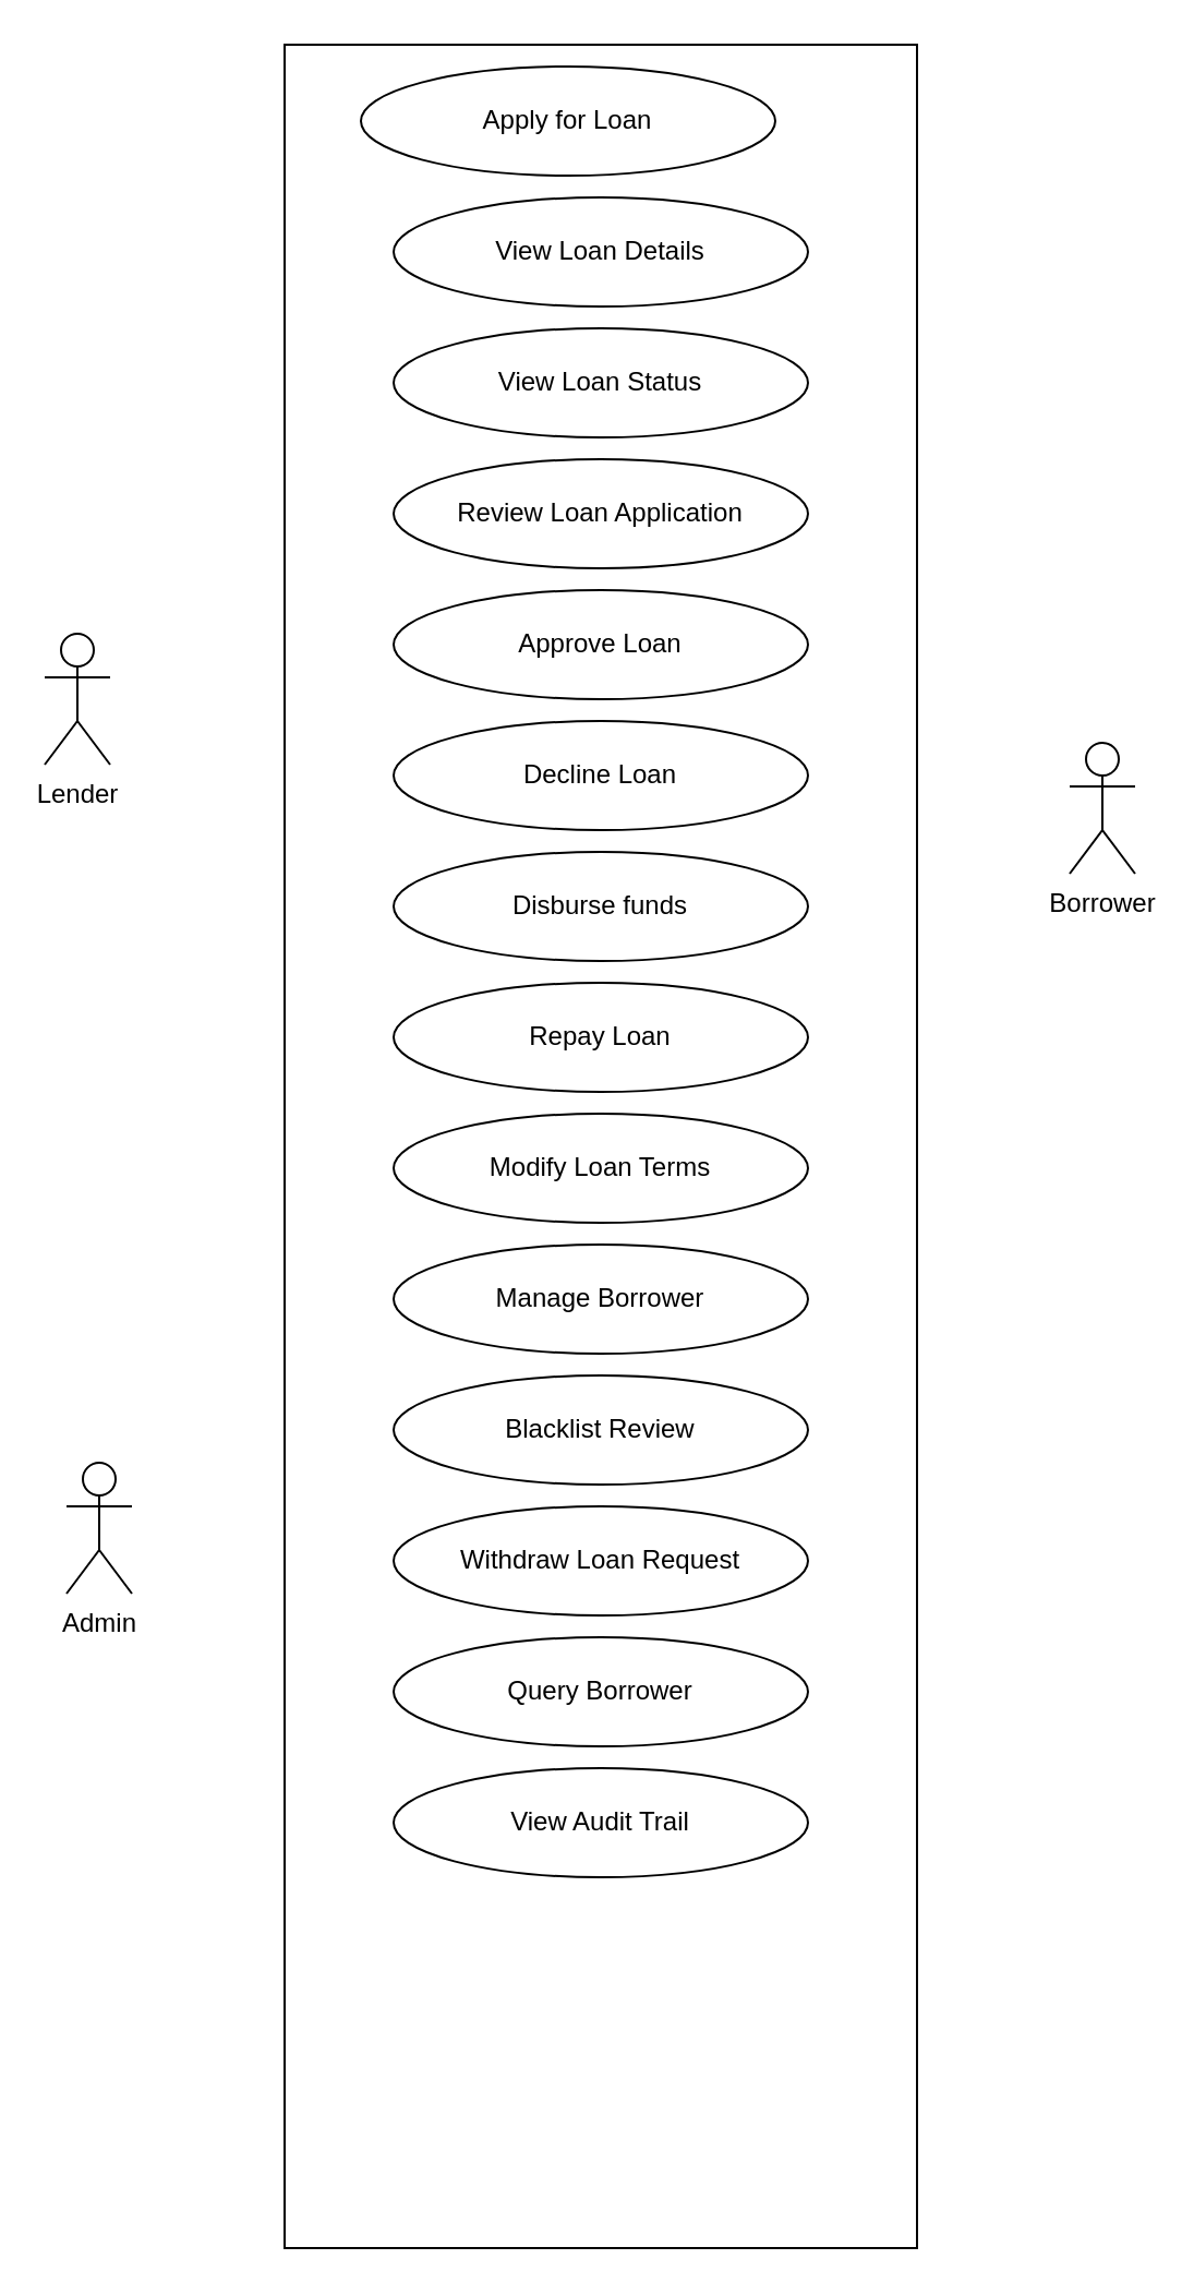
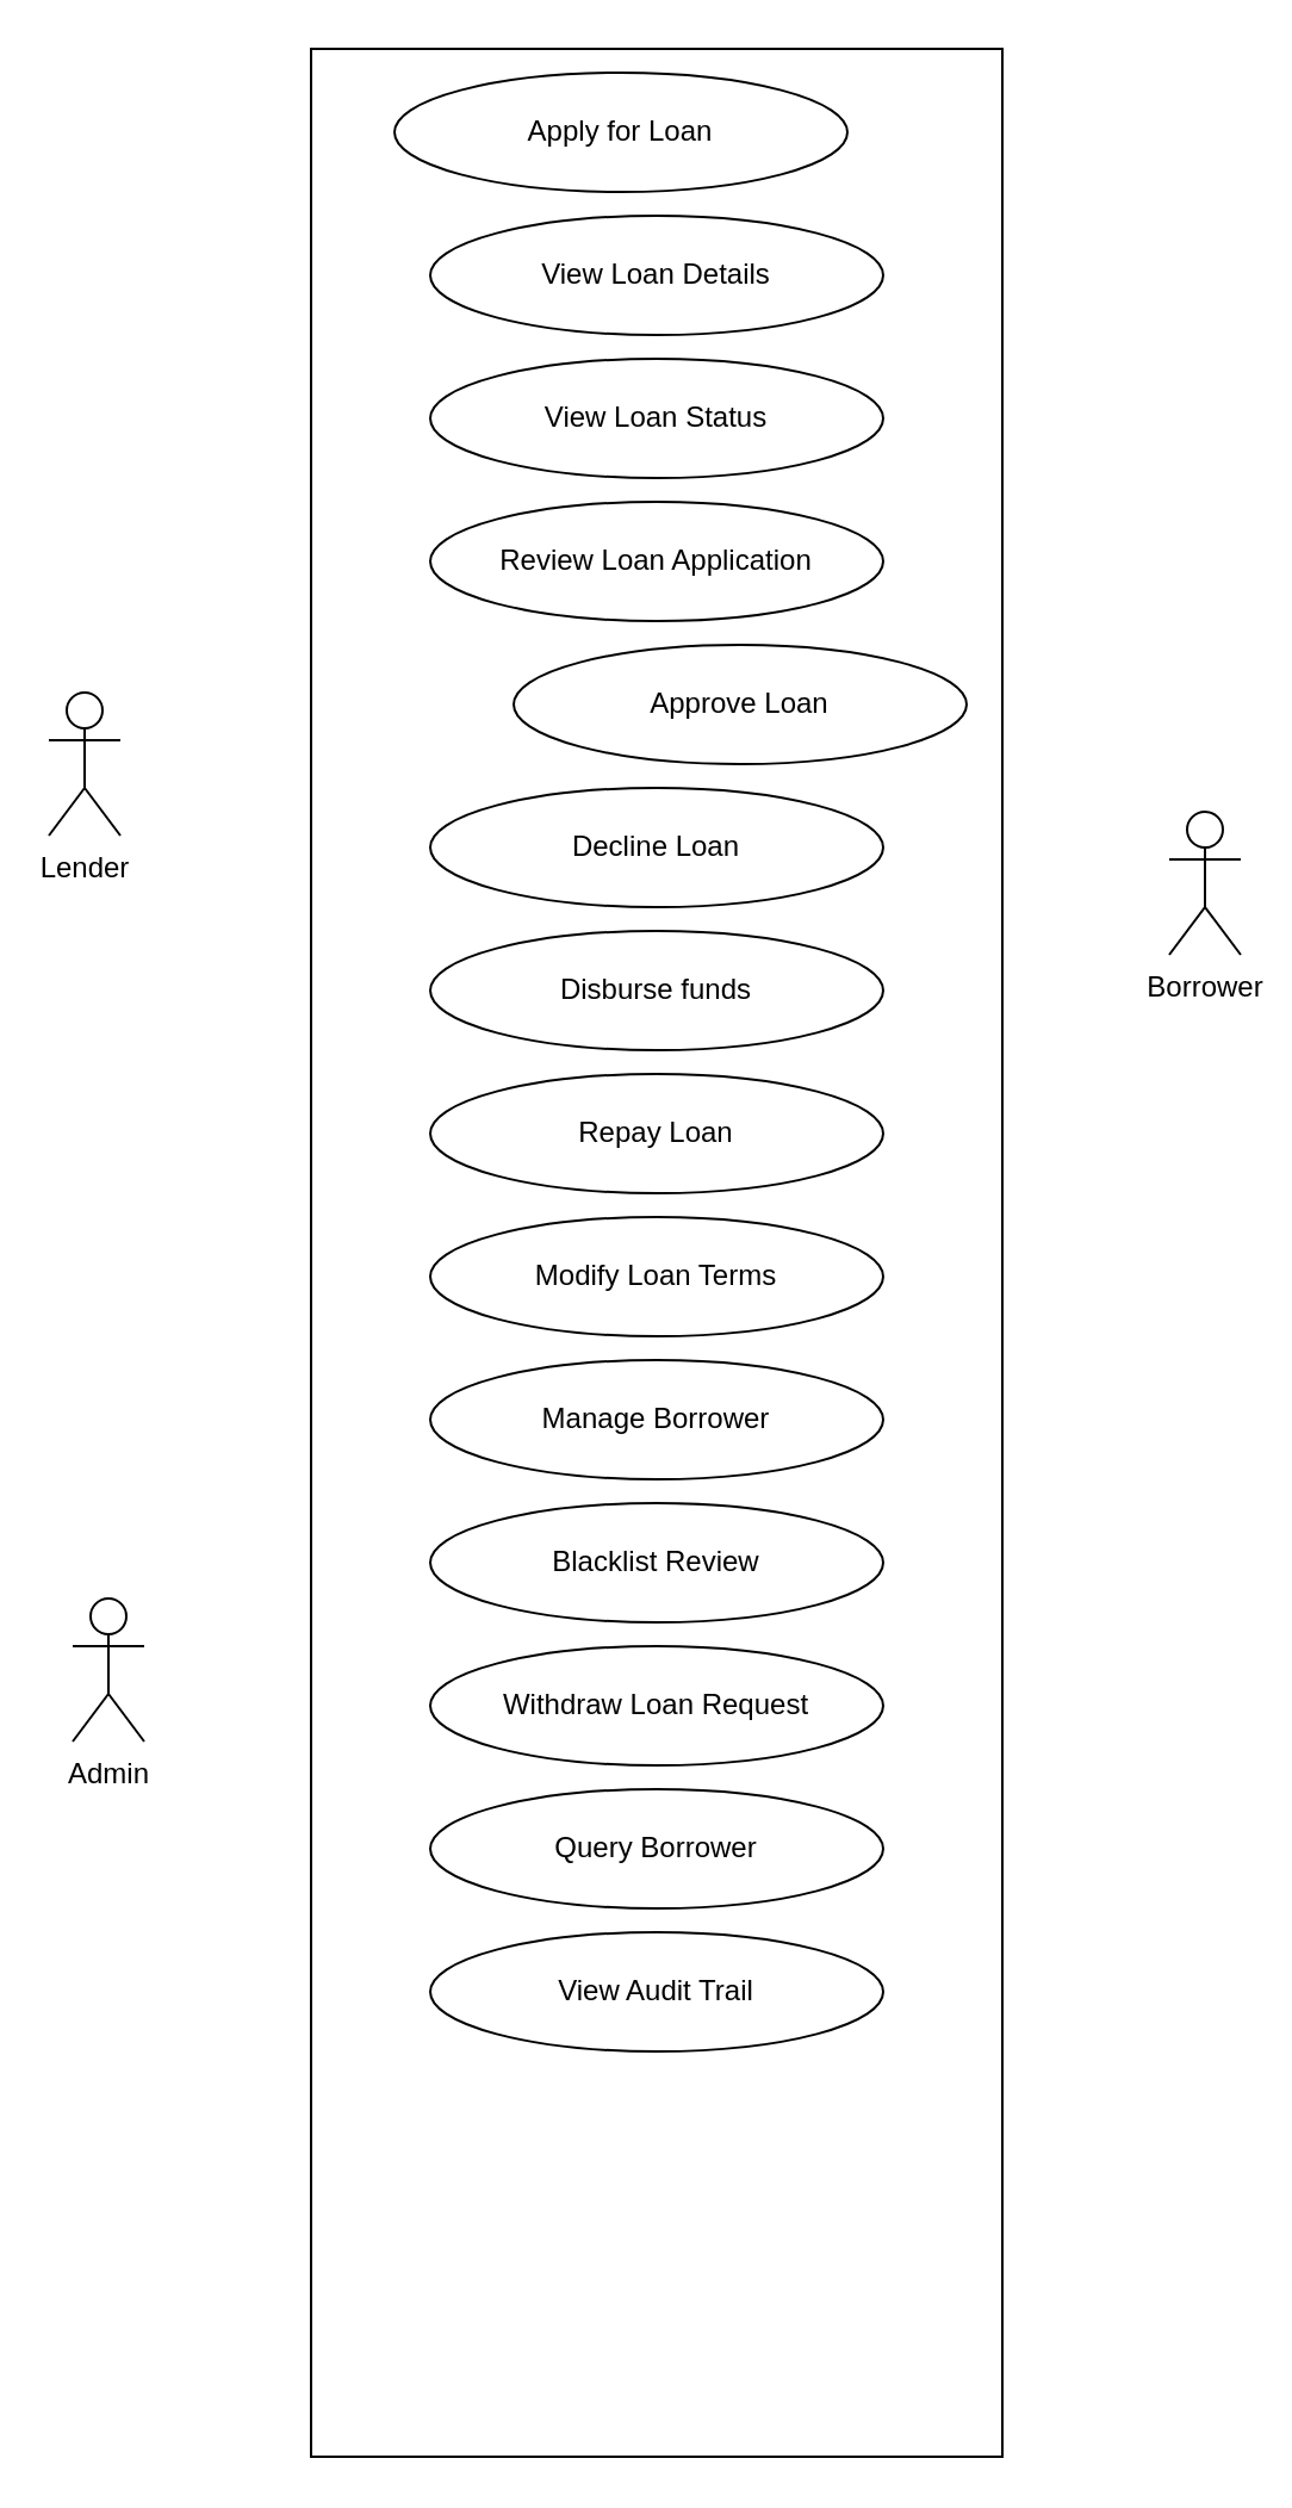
  <mxCell id="0" />
  <mxCell id="1" parent="0" />
  <mxCell id="2" value="Admin" style="shape=umlActor;verticalLabelPosition=bottom;verticalAlign=top;html=1;outlineConnect=0;" vertex="1" parent="1"><mxGeometry x="30" y="670" width="30" height="60" as="geometry" /></mxCell>
  <mxCell id="3" value="Lender" style="shape=umlActor;verticalLabelPosition=bottom;verticalAlign=top;html=1;outlineConnect=0;" vertex="1" parent="1"><mxGeometry x="20" y="290" width="30" height="60" as="geometry" /></mxCell>
  <mxCell id="4" value="Borrower" style="shape=umlActor;verticalLabelPosition=bottom;verticalAlign=top;html=1;outlineConnect=0;" vertex="1" parent="1"><mxGeometry x="490" y="340" width="30" height="60" as="geometry" /></mxCell>
  <mxCell id="5" value="" style="rounded=0;whiteSpace=wrap;html=1;" vertex="1" parent="1"><mxGeometry x="130" y="20" width="290" height="1010" as="geometry" /></mxCell>
  <mxCell id="6" value="Review Loan Application" style="ellipse;whiteSpace=wrap;html=1;" vertex="1" parent="1"><mxGeometry x="180" y="210" width="190" height="50" as="geometry" /></mxCell>
- <mxCell id="7" value="Approve Loan" style="ellipse;whiteSpace=wrap;html=1;" vertex="1" parent="1"><mxGeometry x="180" y="270" width="190" height="50" as="geometry" /></mxCell>
+ <mxCell id="7" value="Approve Loan" style="ellipse;whiteSpace=wrap;html=1;" vertex="1" parent="1"><mxGeometry x="215" y="270" width="190" height="50" as="geometry" /></mxCell>
  <mxCell id="8" value="Decline Loan" style="ellipse;whiteSpace=wrap;html=1;" vertex="1" parent="1"><mxGeometry x="180" y="330" width="190" height="50" as="geometry" /></mxCell>
  <mxCell id="9" value="Disburse funds" style="ellipse;whiteSpace=wrap;html=1;" vertex="1" parent="1"><mxGeometry x="180" y="390" width="190" height="50" as="geometry" /></mxCell>
  <mxCell id="10" value="Repay Loan" style="ellipse;whiteSpace=wrap;html=1;" vertex="1" parent="1"><mxGeometry x="180" y="450" width="190" height="50" as="geometry" /></mxCell>
  <mxCell id="11" value="Modify Loan Terms" style="ellipse;whiteSpace=wrap;html=1;" vertex="1" parent="1"><mxGeometry x="180" y="510" width="190" height="50" as="geometry" /></mxCell>
  <mxCell id="12" value="Manage Borrower" style="ellipse;whiteSpace=wrap;html=1;" vertex="1" parent="1"><mxGeometry x="180" y="570" width="190" height="50" as="geometry" /></mxCell>
  <mxCell id="13" value="Blacklist Review" style="ellipse;whiteSpace=wrap;html=1;" vertex="1" parent="1"><mxGeometry x="180" y="630" width="190" height="50" as="geometry" /></mxCell>
  <mxCell id="14" value="View Audit Trail" style="ellipse;whiteSpace=wrap;html=1;" vertex="1" parent="1"><mxGeometry x="180" y="810" width="190" height="50" as="geometry" /></mxCell>
  <mxCell id="15" value="View Loan Status" style="ellipse;whiteSpace=wrap;html=1;" vertex="1" parent="1"><mxGeometry x="180" y="150" width="190" height="50" as="geometry" /></mxCell>
  <mxCell id="16" value="View Loan Details" style="ellipse;whiteSpace=wrap;html=1;" vertex="1" parent="1"><mxGeometry x="180" y="90" width="190" height="50" as="geometry" /></mxCell>
  <mxCell id="17" value="Query Borrower" style="ellipse;whiteSpace=wrap;html=1;" vertex="1" parent="1"><mxGeometry x="180" y="750" width="190" height="50" as="geometry" /></mxCell>
  <mxCell id="18" value="Apply for Loan" style="ellipse;whiteSpace=wrap;html=1;" vertex="1" parent="1"><mxGeometry x="165" y="30" width="190" height="50" as="geometry" /></mxCell>
  <mxCell id="19" value="Withdraw Loan Request" style="ellipse;whiteSpace=wrap;html=1;" vertex="1" parent="1"><mxGeometry x="180" y="690" width="190" height="50" as="geometry" /></mxCell>
